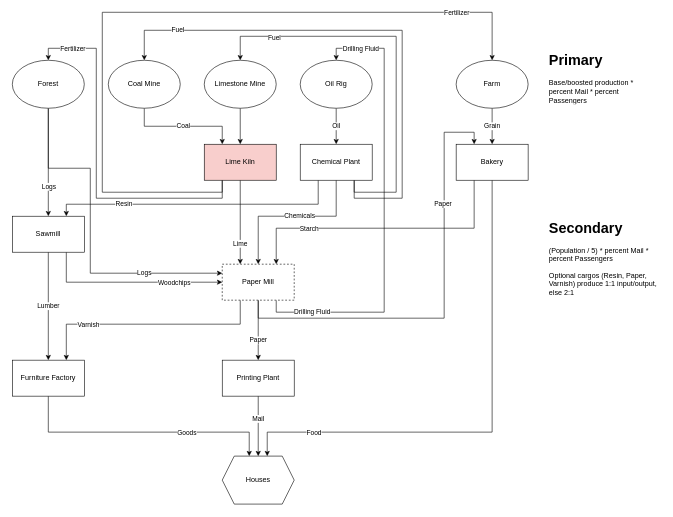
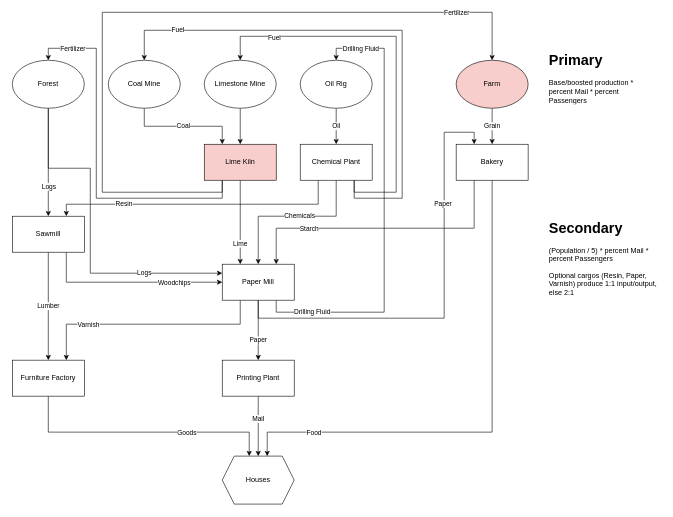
  <mxCell id="0" />
  <mxCell id="1" parent="0" />
  <mxCell id="2" style="edgeStyle=orthogonalEdgeStyle;rounded=0;orthogonalLoop=1;jettySize=auto;html=1;exitX=0.5;exitY=1;exitDx=0;exitDy=0;entryX=0.5;entryY=0;entryDx=0;entryDy=0;" parent="1" source="5" target="22" edge="1"><mxGeometry relative="1" as="geometry" /></mxCell>
  <mxCell id="3" value="Logs" style="edgeLabel;html=1;align=center;verticalAlign=middle;resizable=0;points=[];" parent="2" vertex="1" connectable="0"><mxGeometry x="0.356" y="1" relative="1" as="geometry"><mxPoint x="-1" y="8" as="offset" /></mxGeometry></mxCell>
  <mxCell id="4" value="Logs" style="edgeStyle=orthogonalEdgeStyle;rounded=0;orthogonalLoop=1;jettySize=auto;html=1;exitX=0.5;exitY=1;exitDx=0;exitDy=0;entryX=0;entryY=0.25;entryDx=0;entryDy=0;" parent="1" source="5" target="37" edge="1"><mxGeometry x="0.54" relative="1" as="geometry"><Array as="points"><mxPoint x="80" y="280" /><mxPoint x="150" y="280" /><mxPoint x="150" y="455" /></Array><mxPoint as="offset" /></mxGeometry></mxCell>
  <mxCell id="5" value="Forest" style="ellipse;whiteSpace=wrap;html=1;" parent="1" vertex="1"><mxGeometry x="20" y="100" width="120" height="80" as="geometry" /></mxCell>
  <mxCell id="6" style="edgeStyle=orthogonalEdgeStyle;rounded=0;orthogonalLoop=1;jettySize=auto;html=1;exitX=0.5;exitY=1;exitDx=0;exitDy=0;entryX=0.5;entryY=0;entryDx=0;entryDy=0;" parent="1" source="7" target="29" edge="1"><mxGeometry relative="1" as="geometry" /></mxCell>
  <mxCell id="7" value="Limestone Mine" style="ellipse;whiteSpace=wrap;html=1;" parent="1" vertex="1"><mxGeometry x="340" y="100" width="120" height="80" as="geometry" /></mxCell>
  <mxCell id="8" value="Oil" style="edgeStyle=orthogonalEdgeStyle;rounded=0;orthogonalLoop=1;jettySize=auto;html=1;exitX=0.5;exitY=1;exitDx=0;exitDy=0;entryX=0.5;entryY=0;entryDx=0;entryDy=0;" parent="1" source="9" target="18" edge="1"><mxGeometry relative="1" as="geometry" /></mxCell>
  <mxCell id="9" value="Oil Rig" style="ellipse;whiteSpace=wrap;html=1;" parent="1" vertex="1"><mxGeometry x="500" y="100" width="120" height="80" as="geometry" /></mxCell>
  <mxCell id="10" style="edgeStyle=orthogonalEdgeStyle;rounded=0;orthogonalLoop=1;jettySize=auto;html=1;exitX=0.5;exitY=1;exitDx=0;exitDy=0;entryX=0.5;entryY=0;entryDx=0;entryDy=0;" parent="1" source="18" target="37" edge="1"><mxGeometry relative="1" as="geometry"><Array as="points"><mxPoint x="560" y="360" /><mxPoint x="430" y="360" /></Array></mxGeometry></mxCell>
  <mxCell id="11" value="Chemicals" style="edgeLabel;html=1;align=center;verticalAlign=middle;resizable=0;points=[];" parent="10" vertex="1" connectable="0"><mxGeometry x="-0.096" y="-2" relative="1" as="geometry"><mxPoint as="offset" /></mxGeometry></mxCell>
  <mxCell id="12" style="edgeStyle=orthogonalEdgeStyle;rounded=0;orthogonalLoop=1;jettySize=auto;html=1;exitX=0.25;exitY=1;exitDx=0;exitDy=0;entryX=0.75;entryY=0;entryDx=0;entryDy=0;" parent="1" source="18" target="22" edge="1"><mxGeometry relative="1" as="geometry"><Array as="points"><mxPoint x="530" y="340" /><mxPoint x="110" y="340" /></Array></mxGeometry></mxCell>
  <mxCell id="13" value="Resin" style="edgeLabel;html=1;align=center;verticalAlign=middle;resizable=0;points=[];" parent="12" vertex="1" connectable="0"><mxGeometry x="0.519" y="-1" relative="1" as="geometry"><mxPoint as="offset" /></mxGeometry></mxCell>
  <mxCell id="14" style="edgeStyle=orthogonalEdgeStyle;rounded=0;orthogonalLoop=1;jettySize=auto;html=1;exitX=0.75;exitY=1;exitDx=0;exitDy=0;entryX=0.5;entryY=0;entryDx=0;entryDy=0;" parent="1" source="18" target="7" edge="1"><mxGeometry relative="1" as="geometry"><Array as="points"><mxPoint x="590" y="320" /><mxPoint x="660" y="320" /><mxPoint x="660" y="60" /><mxPoint x="400" y="60" /></Array></mxGeometry></mxCell>
  <mxCell id="15" value="Fuel" style="edgeLabel;html=1;align=center;verticalAlign=middle;resizable=0;points=[];" parent="14" vertex="1" connectable="0"><mxGeometry x="0.705" y="1" relative="1" as="geometry"><mxPoint as="offset" /></mxGeometry></mxCell>
  <mxCell id="16" style="edgeStyle=orthogonalEdgeStyle;rounded=0;orthogonalLoop=1;jettySize=auto;html=1;exitX=0.75;exitY=1;exitDx=0;exitDy=0;entryX=0.5;entryY=0;entryDx=0;entryDy=0;" parent="1" source="18" target="39" edge="1"><mxGeometry relative="1" as="geometry"><Array as="points"><mxPoint x="590" y="330" /><mxPoint x="670" y="330" /><mxPoint x="670" y="50" /><mxPoint x="240" y="50" /></Array></mxGeometry></mxCell>
  <mxCell id="17" value="Fuel" style="edgeLabel;html=1;align=center;verticalAlign=middle;resizable=0;points=[];" parent="16" vertex="1" connectable="0"><mxGeometry x="0.759" y="-1" relative="1" as="geometry"><mxPoint as="offset" /></mxGeometry></mxCell>
  <mxCell id="18" value="Chemical Plant" style="rounded=0;whiteSpace=wrap;html=1;" parent="1" vertex="1"><mxGeometry x="500" y="240" width="120" height="60" as="geometry" /></mxCell>
  <mxCell id="19" value="Lumber" style="edgeStyle=orthogonalEdgeStyle;rounded=0;orthogonalLoop=1;jettySize=auto;html=1;exitX=0.5;exitY=1;exitDx=0;exitDy=0;entryX=0.5;entryY=0;entryDx=0;entryDy=0;" parent="1" source="22" target="42" edge="1"><mxGeometry relative="1" as="geometry" /></mxCell>
  <mxCell id="20" style="edgeStyle=orthogonalEdgeStyle;rounded=0;orthogonalLoop=1;jettySize=auto;html=1;exitX=0.75;exitY=1;exitDx=0;exitDy=0;entryX=0;entryY=0.5;entryDx=0;entryDy=0;" parent="1" source="22" target="37" edge="1"><mxGeometry relative="1" as="geometry" /></mxCell>
  <mxCell id="21" value="Woodchips" style="edgeLabel;html=1;align=center;verticalAlign=middle;resizable=0;points=[];" parent="20" vertex="1" connectable="0"><mxGeometry x="0.477" y="2" relative="1" as="geometry"><mxPoint y="2" as="offset" /></mxGeometry></mxCell>
  <mxCell id="22" value="Sawmill" style="rounded=0;whiteSpace=wrap;html=1;" parent="1" vertex="1"><mxGeometry x="20" y="360" width="120" height="60" as="geometry" /></mxCell>
  <mxCell id="23" style="edgeStyle=orthogonalEdgeStyle;rounded=0;orthogonalLoop=1;jettySize=auto;html=1;exitX=0.5;exitY=1;exitDx=0;exitDy=0;entryX=0.25;entryY=0;entryDx=0;entryDy=0;" parent="1" source="29" target="37" edge="1"><mxGeometry relative="1" as="geometry" /></mxCell>
  <mxCell id="24" value="Lime" style="edgeLabel;html=1;align=center;verticalAlign=middle;resizable=0;points=[];" parent="23" vertex="1" connectable="0"><mxGeometry x="0.505" y="-1" relative="1" as="geometry"><mxPoint as="offset" /></mxGeometry></mxCell>
  <mxCell id="25" style="edgeStyle=orthogonalEdgeStyle;rounded=0;orthogonalLoop=1;jettySize=auto;html=1;exitX=0.25;exitY=1;exitDx=0;exitDy=0;entryX=0.5;entryY=0;entryDx=0;entryDy=0;" parent="1" source="29" target="5" edge="1"><mxGeometry relative="1" as="geometry"><Array as="points"><mxPoint x="370" y="330" /><mxPoint x="160" y="330" /><mxPoint x="160" y="80" /><mxPoint x="80" y="80" /></Array></mxGeometry></mxCell>
  <mxCell id="26" value="Fertilizer" style="edgeLabel;html=1;align=center;verticalAlign=middle;resizable=0;points=[];" parent="25" vertex="1" connectable="0"><mxGeometry x="-0.597" y="2" relative="1" as="geometry"><mxPoint x="-161" y="-252" as="offset" /></mxGeometry></mxCell>
  <mxCell id="27" style="edgeStyle=orthogonalEdgeStyle;rounded=0;orthogonalLoop=1;jettySize=auto;html=1;exitX=0.25;exitY=1;exitDx=0;exitDy=0;entryX=0.5;entryY=0;entryDx=0;entryDy=0;" parent="1" source="29" target="44" edge="1"><mxGeometry relative="1" as="geometry"><Array as="points"><mxPoint x="370" y="320" /><mxPoint x="170" y="320" /><mxPoint x="170" y="20" /><mxPoint x="820" y="20" /></Array></mxGeometry></mxCell>
  <mxCell id="28" value="Fertilizer" style="edgeLabel;html=1;align=center;verticalAlign=middle;resizable=0;points=[];" parent="27" vertex="1" connectable="0"><mxGeometry x="0.758" y="-2" relative="1" as="geometry"><mxPoint x="11" y="-2" as="offset" /></mxGeometry></mxCell>
  <mxCell id="29" value="Lime Kiln" style="rounded=0;whiteSpace=wrap;html=1;fillColor=#f8cecc;" parent="1" vertex="1"><mxGeometry x="340" y="240" width="120" height="60" as="geometry" /></mxCell>
  <mxCell id="30" style="edgeStyle=orthogonalEdgeStyle;rounded=0;orthogonalLoop=1;jettySize=auto;html=1;exitX=0.25;exitY=1;exitDx=0;exitDy=0;entryX=0.75;entryY=0;entryDx=0;entryDy=0;" parent="1" source="37" target="42" edge="1"><mxGeometry relative="1" as="geometry"><Array as="points"><mxPoint x="400" y="540" /><mxPoint x="110" y="540" /></Array></mxGeometry></mxCell>
  <mxCell id="31" value="Varnish" style="edgeLabel;html=1;align=center;verticalAlign=middle;resizable=0;points=[];" parent="30" vertex="1" connectable="0"><mxGeometry x="-0.297" y="1" relative="1" as="geometry"><mxPoint x="-157" y="-1" as="offset" /></mxGeometry></mxCell>
  <mxCell id="32" value="Drilling Fluid" style="edgeStyle=orthogonalEdgeStyle;rounded=0;orthogonalLoop=1;jettySize=auto;html=1;exitX=0.75;exitY=1;exitDx=0;exitDy=0;entryX=0.5;entryY=0;entryDx=0;entryDy=0;" parent="1" source="37" target="9" edge="1"><mxGeometry x="-0.784" relative="1" as="geometry"><Array as="points"><mxPoint x="460" y="520" /><mxPoint x="640" y="520" /><mxPoint x="640" y="80" /><mxPoint x="560" y="80" /></Array><mxPoint as="offset" /></mxGeometry></mxCell>
  <mxCell id="33" value="Drilling Fluid" style="edgeLabel;html=1;align=center;verticalAlign=middle;resizable=0;points=[];" parent="32" vertex="1" connectable="0"><mxGeometry x="0.595" relative="1" as="geometry"><mxPoint x="-40" y="-50" as="offset" /></mxGeometry></mxCell>
  <mxCell id="34" value="Paper" style="edgeStyle=orthogonalEdgeStyle;rounded=0;orthogonalLoop=1;jettySize=auto;html=1;exitX=0.5;exitY=1;exitDx=0;exitDy=0;entryX=0.5;entryY=0;entryDx=0;entryDy=0;" parent="1" source="37" target="52" edge="1"><mxGeometry x="0.333" relative="1" as="geometry"><mxPoint as="offset" /></mxGeometry></mxCell>
  <mxCell id="35" style="edgeStyle=orthogonalEdgeStyle;rounded=0;orthogonalLoop=1;jettySize=auto;html=1;exitX=0.5;exitY=1;exitDx=0;exitDy=0;entryX=0.25;entryY=0;entryDx=0;entryDy=0;" parent="1" source="37" target="49" edge="1"><mxGeometry relative="1" as="geometry"><Array as="points"><mxPoint x="430" y="530" /><mxPoint x="740" y="530" /><mxPoint x="740" y="220" /><mxPoint x="790" y="220" /></Array></mxGeometry></mxCell>
  <mxCell id="36" value="Paper" style="edgeLabel;html=1;align=center;verticalAlign=middle;resizable=0;points=[];" parent="35" vertex="1" connectable="0"><mxGeometry x="0.475" y="3" relative="1" as="geometry"><mxPoint as="offset" /></mxGeometry></mxCell>
- <mxCell id="37" value="Paper Mill" style="rounded=0;whiteSpace=wrap;html=1;dashed=1;" parent="1" vertex="1"><mxGeometry x="370" y="440" width="120" height="60" as="geometry" /></mxCell>
+ <mxCell id="37" value="Paper Mill" style="rounded=0;whiteSpace=wrap;html=1;" parent="1" vertex="1"><mxGeometry x="370" y="440" width="120" height="60" as="geometry" /></mxCell>
  <mxCell id="38" value="Coal" style="edgeStyle=orthogonalEdgeStyle;rounded=0;orthogonalLoop=1;jettySize=auto;html=1;exitX=0.5;exitY=1;exitDx=0;exitDy=0;entryX=0.25;entryY=0;entryDx=0;entryDy=0;" parent="1" source="39" target="29" edge="1"><mxGeometry relative="1" as="geometry" /></mxCell>
  <mxCell id="39" value="Coal Mine" style="ellipse;whiteSpace=wrap;html=1;" parent="1" vertex="1"><mxGeometry x="180" y="100" width="120" height="80" as="geometry" /></mxCell>
  <mxCell id="40" style="edgeStyle=orthogonalEdgeStyle;rounded=0;orthogonalLoop=1;jettySize=auto;html=1;exitX=0.5;exitY=1;exitDx=0;exitDy=0;entryX=0.375;entryY=0;entryDx=0;entryDy=0;" parent="1" source="42" target="50" edge="1"><mxGeometry relative="1" as="geometry"><Array as="points"><mxPoint x="80" y="720" /><mxPoint x="415" y="720" /></Array></mxGeometry></mxCell>
  <mxCell id="41" value="Goods" style="edgeLabel;html=1;align=center;verticalAlign=middle;resizable=0;points=[];" parent="40" vertex="1" connectable="0"><mxGeometry x="0.301" y="-3" relative="1" as="geometry"><mxPoint x="7" y="-3" as="offset" /></mxGeometry></mxCell>
  <mxCell id="42" value="Furniture Factory" style="rounded=0;whiteSpace=wrap;html=1;" parent="1" vertex="1"><mxGeometry x="20" y="600" width="120" height="60" as="geometry" /></mxCell>
  <mxCell id="43" value="Grain" style="edgeStyle=orthogonalEdgeStyle;rounded=0;orthogonalLoop=1;jettySize=auto;html=1;exitX=0.5;exitY=1;exitDx=0;exitDy=0;entryX=0.5;entryY=0;entryDx=0;entryDy=0;" parent="1" source="44" target="49" edge="1"><mxGeometry relative="1" as="geometry" /></mxCell>
- <mxCell id="44" value="Farm" style="ellipse;whiteSpace=wrap;html=1;" parent="1" vertex="1"><mxGeometry x="760" y="100" width="120" height="80" as="geometry" /></mxCell>
+ <mxCell id="44" value="Farm" style="ellipse;whiteSpace=wrap;html=1;fillColor=#f8cecc;" parent="1" vertex="1"><mxGeometry x="760" y="100" width="120" height="80" as="geometry" /></mxCell>
  <mxCell id="45" style="edgeStyle=orthogonalEdgeStyle;rounded=0;orthogonalLoop=1;jettySize=auto;html=1;exitX=0.25;exitY=1;exitDx=0;exitDy=0;entryX=0.75;entryY=0;entryDx=0;entryDy=0;" parent="1" source="49" target="37" edge="1"><mxGeometry relative="1" as="geometry"><Array as="points"><mxPoint x="790" y="380" /><mxPoint x="460" y="380" /></Array></mxGeometry></mxCell>
  <mxCell id="46" value="Starch" style="edgeLabel;html=1;align=center;verticalAlign=middle;resizable=0;points=[];" parent="45" vertex="1" connectable="0"><mxGeometry x="0.515" y="5" relative="1" as="geometry"><mxPoint y="-5" as="offset" /></mxGeometry></mxCell>
  <mxCell id="47" style="edgeStyle=orthogonalEdgeStyle;rounded=0;orthogonalLoop=1;jettySize=auto;html=1;exitX=0.5;exitY=1;exitDx=0;exitDy=0;entryX=0.625;entryY=0;entryDx=0;entryDy=0;" parent="1" source="49" target="50" edge="1"><mxGeometry relative="1" as="geometry"><Array as="points"><mxPoint x="820" y="720" /><mxPoint x="445" y="720" /></Array></mxGeometry></mxCell>
  <mxCell id="48" value="Food" style="edgeLabel;html=1;align=center;verticalAlign=middle;resizable=0;points=[];" parent="47" vertex="1" connectable="0"><mxGeometry x="0.899" relative="1" as="geometry"><mxPoint x="75" as="offset" /></mxGeometry></mxCell>
  <mxCell id="49" value="Bakery" style="rounded=0;whiteSpace=wrap;html=1;" parent="1" vertex="1"><mxGeometry x="760" y="240" width="120" height="60" as="geometry" /></mxCell>
  <mxCell id="50" value="Houses" style="shape=hexagon;perimeter=hexagonPerimeter2;whiteSpace=wrap;html=1;fixedSize=1;" parent="1" vertex="1"><mxGeometry x="370" y="760" width="120" height="80" as="geometry" /></mxCell>
  <mxCell id="51" value="Mail" style="edgeStyle=orthogonalEdgeStyle;rounded=0;orthogonalLoop=1;jettySize=auto;html=1;exitX=0.5;exitY=1;exitDx=0;exitDy=0;entryX=0.5;entryY=0;entryDx=0;entryDy=0;" parent="1" source="52" target="50" edge="1"><mxGeometry x="-0.231" relative="1" as="geometry"><mxPoint as="offset" /></mxGeometry></mxCell>
  <mxCell id="52" value="Printing Plant" style="rounded=0;whiteSpace=wrap;html=1;" parent="1" vertex="1"><mxGeometry x="370" y="600" width="120" height="60" as="geometry" /></mxCell>
  <mxCell id="53" value="&lt;h1&gt;Primary&lt;/h1&gt;&lt;div&gt;Base/boosted production * percent Mail * percent Passengers&lt;/div&gt;" style="text;html=1;strokeColor=none;fillColor=none;spacing=5;spacingTop=-20;whiteSpace=wrap;overflow=hidden;rounded=0;" parent="1" vertex="1"><mxGeometry x="910" width="190" height="120" as="geometry" y="80" /></mxCell>
  <mxCell id="54" value="&lt;h1&gt;Secondary&lt;/h1&gt;&lt;p&gt;(Population / 5) * percent Mail * percent Passengers&lt;/p&gt;&lt;p&gt;Optional cargos (Resin, Paper, Varnish) produce 1:1 input/output, else 2:1&lt;/p&gt;" style="text;html=1;strokeColor=none;fillColor=none;spacing=5;spacingTop=-20;whiteSpace=wrap;overflow=hidden;rounded=0;" parent="1" vertex="1"><mxGeometry x="910" y="360" width="190" height="200" as="geometry" /></mxCell>
